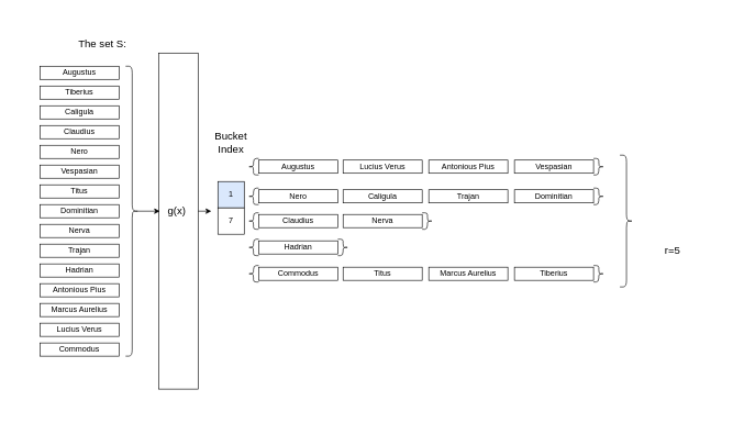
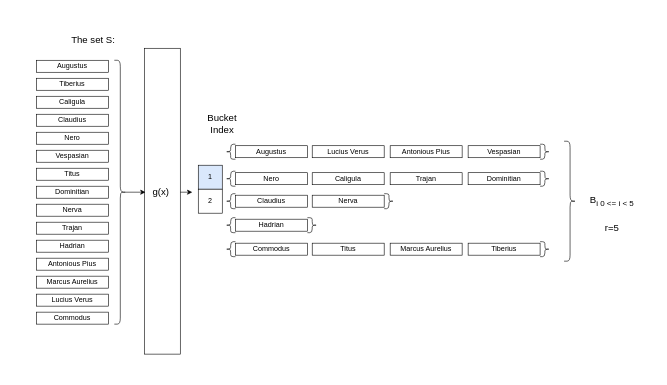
  <mxCell id="0" />
  <mxCell id="1" parent="0" />
  <mxCell id="2" value="" style="rounded=0;whiteSpace=wrap;html=1;fontSize=16;strokeColor=none;fillColor=none;" vertex="1" parent="1"><mxGeometry x="20" y="20" width="1070" height="600" as="geometry" /></mxCell>
  <mxCell id="3" value="Augustus" style="rounded=0;whiteSpace=wrap;html=1;" vertex="1" parent="1"><mxGeometry x="60" y="100" width="120" height="20" as="geometry" /></mxCell>
  <mxCell id="4" value="Tiberius" style="rounded=0;whiteSpace=wrap;html=1;" vertex="1" parent="1"><mxGeometry x="60" y="130" width="120" height="20" as="geometry" /></mxCell>
  <mxCell id="5" value="Caligula" style="rounded=0;whiteSpace=wrap;html=1;" vertex="1" parent="1"><mxGeometry x="60" y="160" width="120" height="20" as="geometry" /></mxCell>
  <mxCell id="6" value="Claudius" style="rounded=0;whiteSpace=wrap;html=1;" vertex="1" parent="1"><mxGeometry x="60" y="190" width="120" height="20" as="geometry" /></mxCell>
  <mxCell id="7" value="Nero" style="rounded=0;whiteSpace=wrap;html=1;" vertex="1" parent="1"><mxGeometry x="60" y="220" width="120" height="20" as="geometry" /></mxCell>
  <mxCell id="8" value="Vespasian" style="rounded=0;whiteSpace=wrap;html=1;" vertex="1" parent="1"><mxGeometry x="60" y="250" width="120" height="20" as="geometry" /></mxCell>
  <mxCell id="9" value="Titus" style="rounded=0;whiteSpace=wrap;html=1;" vertex="1" parent="1"><mxGeometry x="60" y="280" width="120" height="20" as="geometry" /></mxCell>
  <mxCell id="10" value="Dominitian" style="rounded=0;whiteSpace=wrap;html=1;" vertex="1" parent="1"><mxGeometry x="60" y="310" width="120" height="20" as="geometry" /></mxCell>
  <mxCell id="11" value="Nerva" style="rounded=0;whiteSpace=wrap;html=1;" vertex="1" parent="1"><mxGeometry x="60" y="340" width="120" height="20" as="geometry" /></mxCell>
  <mxCell id="12" value="Trajan" style="rounded=0;whiteSpace=wrap;html=1;" vertex="1" parent="1"><mxGeometry x="60" y="370" width="120" height="20" as="geometry" /></mxCell>
  <mxCell id="13" value="Hadrian" style="rounded=0;whiteSpace=wrap;html=1;" vertex="1" parent="1"><mxGeometry x="60" y="400" width="120" height="20" as="geometry" /></mxCell>
  <mxCell id="14" value="Antonious Pius" style="rounded=0;whiteSpace=wrap;html=1;" vertex="1" parent="1"><mxGeometry x="60" y="430" width="120" height="20" as="geometry" /></mxCell>
  <mxCell id="15" value="Marcus Aurelius" style="rounded=0;whiteSpace=wrap;html=1;" vertex="1" parent="1"><mxGeometry x="60" y="460" width="120" height="20" as="geometry" /></mxCell>
  <mxCell id="16" value="Lucius Verus" style="rounded=0;whiteSpace=wrap;html=1;" vertex="1" parent="1"><mxGeometry x="60" y="490" width="120" height="20" as="geometry" /></mxCell>
  <mxCell id="17" value="Commodus" style="rounded=0;whiteSpace=wrap;html=1;" vertex="1" parent="1"><mxGeometry x="60" y="520" width="120" height="20" as="geometry" /></mxCell>
  <mxCell id="18" value="" style="rounded=0;whiteSpace=wrap;html=1;" vertex="1" parent="1"><mxGeometry x="240" y="80" width="60" height="510" as="geometry" /></mxCell>
  <mxCell id="19" value="&lt;font style=&quot;font-size: 16px&quot;&gt;g(x)&amp;nbsp;&lt;/font&gt;" style="text;html=1;strokeColor=none;fillColor=none;align=center;verticalAlign=middle;whiteSpace=wrap;rounded=0;" vertex="1" parent="1"><mxGeometry x="240" y="280" width="60" height="80" as="geometry" /></mxCell>
  <mxCell id="20" value="1" style="whiteSpace=wrap;html=1;aspect=fixed;fillColor=#dae8fc;" vertex="1" parent="1"><mxGeometry x="330" y="275" width="40" height="40" as="geometry" /></mxCell>
- <mxCell id="21" value="7" style="whiteSpace=wrap;html=1;aspect=fixed;" vertex="1" parent="1"><mxGeometry x="330" y="315" width="40" height="40" as="geometry" /></mxCell>
+ <mxCell id="21" value="2" style="whiteSpace=wrap;html=1;aspect=fixed;" vertex="1" parent="1"><mxGeometry x="330" y="315" width="40" height="40" as="geometry" /></mxCell>
  <mxCell id="22" value="" style="shape=curlyBracket;whiteSpace=wrap;html=1;rounded=1;" vertex="1" parent="1"><mxGeometry x="376" y="240" width="16" height="25" as="geometry" /></mxCell>
  <mxCell id="23" value="" style="shape=curlyBracket;whiteSpace=wrap;html=1;rounded=1;" vertex="1" parent="1"><mxGeometry x="376" y="285" width="16" height="25" as="geometry" /></mxCell>
  <mxCell id="24" value="" style="shape=curlyBracket;whiteSpace=wrap;html=1;rounded=1;" vertex="1" parent="1"><mxGeometry x="376" y="322.5" width="16" height="25" as="geometry" /></mxCell>
  <mxCell id="25" value="" style="shape=curlyBracket;whiteSpace=wrap;html=1;rounded=1;" vertex="1" parent="1"><mxGeometry x="376" y="362.5" width="16" height="25" as="geometry" /></mxCell>
  <mxCell id="26" value="" style="shape=curlyBracket;whiteSpace=wrap;html=1;rounded=1;" vertex="1" parent="1"><mxGeometry x="376" y="402.5" width="16" height="25" as="geometry" /></mxCell>
  <mxCell id="27" value="Augustus" style="rounded=0;whiteSpace=wrap;html=1;" vertex="1" parent="1"><mxGeometry x="392" y="242.5" width="120" height="20" as="geometry" /></mxCell>
  <mxCell id="28" value="Lucius Verus" style="rounded=0;whiteSpace=wrap;html=1;" vertex="1" parent="1"><mxGeometry x="520" y="242.5" width="120" height="20" as="geometry" /></mxCell>
  <mxCell id="29" value="Antonious Pius" style="rounded=0;whiteSpace=wrap;html=1;" vertex="1" parent="1"><mxGeometry x="650" y="242.5" width="120" height="20" as="geometry" /></mxCell>
  <mxCell id="30" value="Vespasian" style="rounded=0;whiteSpace=wrap;html=1;" vertex="1" parent="1"><mxGeometry x="780" y="242.5" width="120" height="20" as="geometry" /></mxCell>
  <mxCell id="31" value="Nero" style="rounded=0;whiteSpace=wrap;html=1;" vertex="1" parent="1"><mxGeometry x="392" y="287.5" width="120" height="20" as="geometry" /></mxCell>
  <mxCell id="32" value="Caligula" style="rounded=0;whiteSpace=wrap;html=1;" vertex="1" parent="1"><mxGeometry x="520" y="287.5" width="120" height="20" as="geometry" /></mxCell>
  <mxCell id="33" value="Trajan" style="rounded=0;whiteSpace=wrap;html=1;" vertex="1" parent="1"><mxGeometry x="650" y="287.5" width="120" height="20" as="geometry" /></mxCell>
  <mxCell id="34" value="Dominitian" style="rounded=0;whiteSpace=wrap;html=1;" vertex="1" parent="1"><mxGeometry x="780" y="287.5" width="120" height="20" as="geometry" /></mxCell>
  <mxCell id="35" value="Claudius" style="rounded=0;whiteSpace=wrap;html=1;" vertex="1" parent="1"><mxGeometry x="392" y="325" width="120" height="20" as="geometry" /></mxCell>
  <mxCell id="36" value="Nerva" style="rounded=0;whiteSpace=wrap;html=1;" vertex="1" parent="1"><mxGeometry x="520" y="325" width="120" height="20" as="geometry" /></mxCell>
  <mxCell id="37" value="Hadrian" style="rounded=0;whiteSpace=wrap;html=1;" vertex="1" parent="1"><mxGeometry x="392" y="365" width="120" height="20" as="geometry" /></mxCell>
  <mxCell id="38" value="Commodus" style="rounded=0;whiteSpace=wrap;html=1;" vertex="1" parent="1"><mxGeometry x="392" y="405" width="120" height="20" as="geometry" /></mxCell>
  <mxCell id="39" value="Titus" style="rounded=0;whiteSpace=wrap;html=1;" vertex="1" parent="1"><mxGeometry x="520" y="405" width="120" height="20" as="geometry" /></mxCell>
  <mxCell id="40" value="Marcus Aurelius" style="rounded=0;whiteSpace=wrap;html=1;" vertex="1" parent="1"><mxGeometry x="650" y="405" width="120" height="20" as="geometry" /></mxCell>
  <mxCell id="41" value="Tiberius" style="rounded=0;whiteSpace=wrap;html=1;" vertex="1" parent="1"><mxGeometry x="780" y="405" width="120" height="20" as="geometry" /></mxCell>
  <mxCell id="42" value="" style="shape=curlyBracket;whiteSpace=wrap;html=1;rounded=1;rotation=-180;" vertex="1" parent="1"><mxGeometry x="900" y="240" width="16" height="25" as="geometry" /></mxCell>
  <mxCell id="43" value="" style="shape=curlyBracket;whiteSpace=wrap;html=1;rounded=1;rotation=-180;" vertex="1" parent="1"><mxGeometry x="900" y="285" width="16" height="25" as="geometry" /></mxCell>
  <mxCell id="44" value="" style="shape=curlyBracket;whiteSpace=wrap;html=1;rounded=1;rotation=-180;" vertex="1" parent="1"><mxGeometry x="640" y="322.5" width="16" height="25" as="geometry" /></mxCell>
  <mxCell id="45" value="" style="shape=curlyBracket;whiteSpace=wrap;html=1;rounded=1;rotation=-180;" vertex="1" parent="1"><mxGeometry x="512" y="362.5" width="16" height="25" as="geometry" /></mxCell>
  <mxCell id="46" value="" style="shape=curlyBracket;whiteSpace=wrap;html=1;rounded=1;rotation=-180;" vertex="1" parent="1"><mxGeometry x="900" y="402.5" width="16" height="25" as="geometry" /></mxCell>
  <mxCell id="47" value="" style="shape=curlyBracket;whiteSpace=wrap;html=1;rounded=1;flipH=1;" vertex="1" parent="1"><mxGeometry x="940" y="235" width="20" height="200" as="geometry" /></mxCell>
+ <mxCell id="48" value="&lt;font style=&quot;font-size: 16px&quot;&gt;B&lt;sub&gt;i 0 &amp;lt;= i &amp;lt; 5&lt;/sub&gt;&lt;/font&gt;" style="text;html=1;strokeColor=none;fillColor=none;align=center;verticalAlign=middle;whiteSpace=wrap;rounded=0;" vertex="1" parent="1"><mxGeometry x="960" y="320" width="120" height="30" as="geometry" /></mxCell>
  <mxCell id="49" style="edgeStyle=orthogonalEdgeStyle;rounded=0;orthogonalLoop=1;jettySize=auto;html=1;exitX=0.1;exitY=0.5;exitDx=0;exitDy=0;exitPerimeter=0;entryX=0.031;entryY=0.47;entryDx=0;entryDy=0;entryPerimeter=0;fontSize=16;" edge="1" parent="1" source="50" target="18"><mxGeometry relative="1" as="geometry" /></mxCell>
  <mxCell id="50" value="" style="shape=curlyBracket;whiteSpace=wrap;html=1;rounded=1;flipH=1;fontSize=16;" vertex="1" parent="1"><mxGeometry x="190" y="100" width="20" height="440" as="geometry" /></mxCell>
  <mxCell id="51" value="&lt;span style=&quot;font-size: 16px&quot;&gt;The set S:&lt;/span&gt;" style="text;html=1;strokeColor=none;fillColor=none;align=center;verticalAlign=middle;whiteSpace=wrap;rounded=0;" vertex="1" parent="1"><mxGeometry x="115" y="50" width="80" height="30" as="geometry" /></mxCell>
  <mxCell id="52" value="r=5" style="text;html=1;strokeColor=none;fillColor=none;align=center;verticalAlign=middle;whiteSpace=wrap;rounded=0;fontSize=16;" vertex="1" parent="1"><mxGeometry x="990" y="365" width="60" height="30" as="geometry" /></mxCell>
- <mxCell id="53" value="Bucket Index" style="text;html=1;strokeColor=none;fillColor=none;align=center;verticalAlign=middle;whiteSpace=wrap;rounded=0;fontSize=16;" vertex="1" parent="1"><mxGeometry x="320" y="200" width="60" height="30" as="geometry" /></mxCell>
+ <mxCell id="53" value="Bucket Index" style="text;html=1;strokeColor=none;fillColor=none;align=center;verticalAlign=middle;whiteSpace=wrap;rounded=0;fontSize=16;" vertex="1" parent="1"><mxGeometry x="340" y="190" width="60" height="30" as="geometry" /></mxCell>
  <mxCell id="54" value="" style="endArrow=classic;html=1;rounded=0;fontSize=16;exitX=1;exitY=0.5;exitDx=0;exitDy=0;" edge="1" parent="1" source="19"><mxGeometry width="50" height="50" relative="1" as="geometry"><mxPoint x="440" y="480" as="sourcePoint" /><mxPoint x="320" y="320" as="targetPoint" /></mxGeometry></mxCell>
